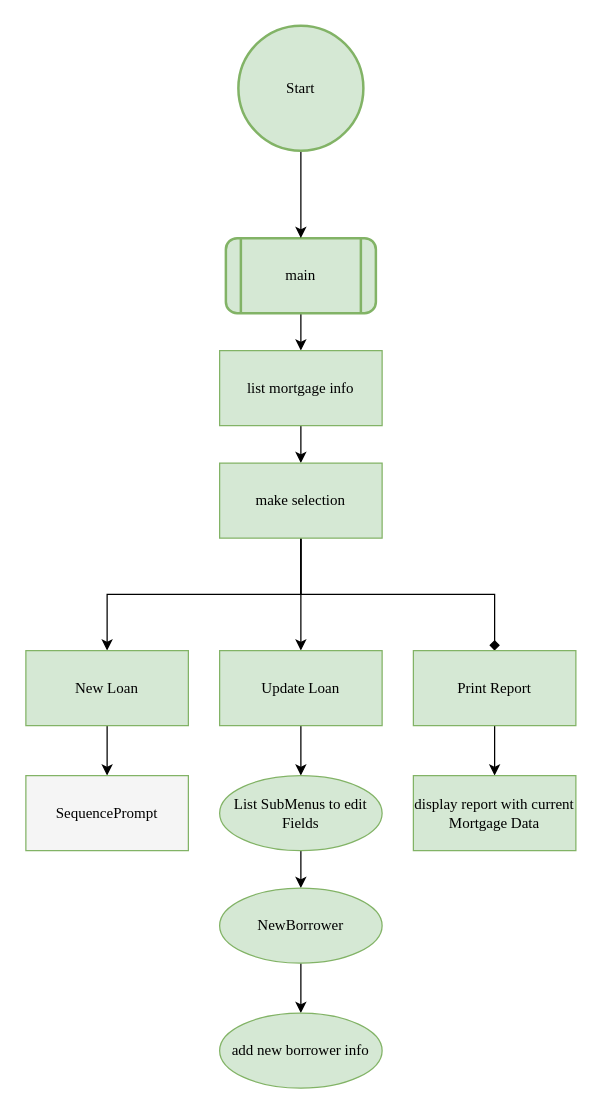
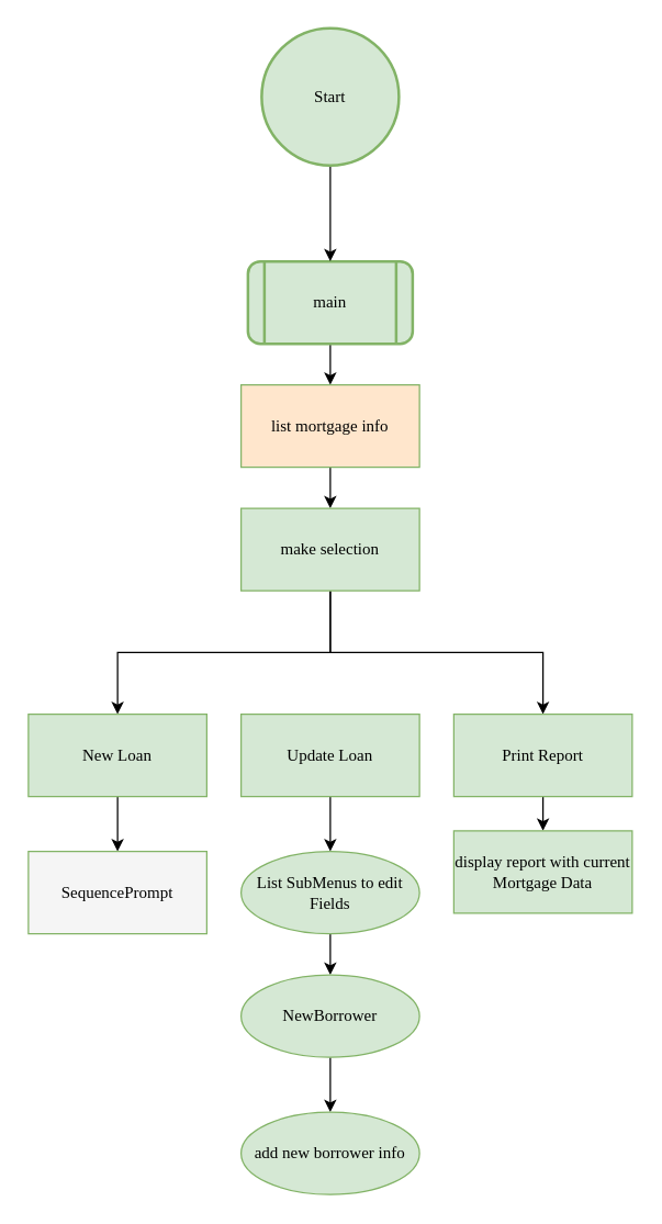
  <mxCell id="0" />
  <mxCell id="1" parent="0" />
  <mxCell id="2" style="edgeStyle=orthogonalEdgeStyle;rounded=0;orthogonalLoop=1;jettySize=auto;html=1;exitX=0.5;exitY=1;exitDx=0;exitDy=0;entryX=0.5;entryY=0;entryDx=0;entryDy=0;" parent="1" source="3" target="7" edge="1"><mxGeometry relative="1" as="geometry" /></mxCell>
  <mxCell id="3" value="main" style="shape=process;whiteSpace=wrap;html=1;backgroundOutline=1;fillColor=#d5e8d4;strokeColor=#82b366;rounded=1;fontFamily=SF Mono;strokeWidth=2;" parent="1" vertex="1"><mxGeometry x="180" y="190" width="120" height="60" as="geometry" /></mxCell>
  <mxCell id="4" style="edgeStyle=orthogonalEdgeStyle;rounded=0;orthogonalLoop=1;jettySize=auto;html=1;exitX=0.5;exitY=1;exitDx=0;exitDy=0;exitPerimeter=0;entryX=0.5;entryY=0;entryDx=0;entryDy=0;" parent="1" source="5" target="3" edge="1"><mxGeometry relative="1" as="geometry" /></mxCell>
  <mxCell id="5" value="&lt;font style=&quot;font-size: 12px&quot;&gt;Start&lt;/font&gt;" style="strokeWidth=2;html=1;shape=mxgraph.flowchart.start_2;whiteSpace=wrap;fillColor=#d5e8d4;strokeColor=#82b366;fontFamily=SF Mono;" parent="1" vertex="1"><mxGeometry x="190" y="20" width="100" height="100" as="geometry" /></mxCell>
  <mxCell id="6" style="edgeStyle=orthogonalEdgeStyle;rounded=0;orthogonalLoop=1;jettySize=auto;html=1;exitX=0.5;exitY=1;exitDx=0;exitDy=0;entryX=0.5;entryY=0;entryDx=0;entryDy=0;" edge="1" parent="1" source="7" target="11"><mxGeometry relative="1" as="geometry" /></mxCell>
- <mxCell id="7" value="&lt;font style=&quot;font-size: 12px&quot;&gt;list mortgage info&lt;/font&gt;" style="rounded=0;whiteSpace=wrap;html=1;fillColor=#d5e8d4;strokeColor=#82b366;fontFamily=SF Mono;" parent="1" vertex="1"><mxGeometry x="175" y="280" width="130" height="60" as="geometry" /></mxCell>
+ <mxCell id="7" value="&lt;font style=&quot;font-size: 12px&quot;&gt;list mortgage info&lt;/font&gt;" style="rounded=0;whiteSpace=wrap;html=1;fillColor=#ffe6cc;strokeColor=#82b366;fontFamily=SF Mono;" parent="1" vertex="1"><mxGeometry x="175" y="280" width="130" height="60" as="geometry" /></mxCell>
  <mxCell id="8" style="edgeStyle=orthogonalEdgeStyle;rounded=0;orthogonalLoop=1;jettySize=auto;html=1;exitX=0.5;exitY=1;exitDx=0;exitDy=0;entryX=0.5;entryY=0;entryDx=0;entryDy=0;" edge="1" parent="1" source="11" target="13"><mxGeometry relative="1" as="geometry" /></mxCell>
- <mxCell id="9" style="edgeStyle=orthogonalEdgeStyle;rounded=0;orthogonalLoop=1;jettySize=auto;html=1;exitX=0.5;exitY=1;exitDx=0;exitDy=0;entryX=0.5;entryY=0;entryDx=0;entryDy=0;" edge="1" parent="1" source="11" target="15"><mxGeometry relative="1" as="geometry" /></mxCell>
- <mxCell id="10" style="edgeStyle=orthogonalEdgeStyle;rounded=0;orthogonalLoop=1;jettySize=auto;html=1;exitX=0.5;exitY=1;exitDx=0;exitDy=0;entryX=0.5;entryY=0;entryDx=0;entryDy=0;endArrow=diamond;" edge="1" parent="1" source="11" target="17"><mxGeometry relative="1" as="geometry" /></mxCell>
+ <mxCell id="10" style="edgeStyle=orthogonalEdgeStyle;rounded=0;orthogonalLoop=1;jettySize=auto;html=1;exitX=0.5;exitY=1;exitDx=0;exitDy=0;entryX=0.5;entryY=0;entryDx=0;entryDy=0;" edge="1" parent="1" source="11" target="17"><mxGeometry relative="1" as="geometry" /></mxCell>
  <mxCell id="11" value="&lt;font style=&quot;font-size: 12px&quot;&gt;make selection&lt;/font&gt;" style="rounded=0;whiteSpace=wrap;html=1;fillColor=#d5e8d4;strokeColor=#82b366;fontFamily=SF Mono;" vertex="1" parent="1"><mxGeometry x="175" y="370" width="130" height="60" as="geometry" /></mxCell>
  <mxCell id="12" style="edgeStyle=orthogonalEdgeStyle;rounded=0;orthogonalLoop=1;jettySize=auto;html=1;exitX=0.5;exitY=1;exitDx=0;exitDy=0;entryX=0.5;entryY=0;entryDx=0;entryDy=0;" edge="1" parent="1" source="13" target="18"><mxGeometry relative="1" as="geometry" /></mxCell>
  <mxCell id="13" value="&lt;font style=&quot;font-size: 12px&quot;&gt;New Loan&lt;/font&gt;" style="rounded=0;whiteSpace=wrap;html=1;fillColor=#d5e8d4;strokeColor=#82b366;fontFamily=SF Mono;" vertex="1" parent="1"><mxGeometry x="20" y="520" width="130" height="60" as="geometry" /></mxCell>
  <mxCell id="14" style="edgeStyle=orthogonalEdgeStyle;rounded=0;orthogonalLoop=1;jettySize=auto;html=1;exitX=0.5;exitY=1;exitDx=0;exitDy=0;entryX=0.5;entryY=0;entryDx=0;entryDy=0;" edge="1" parent="1" source="15" target="20"><mxGeometry relative="1" as="geometry" /></mxCell>
  <mxCell id="15" value="&lt;font style=&quot;font-size: 12px&quot;&gt;Update Loan&lt;/font&gt;" style="rounded=0;whiteSpace=wrap;html=1;fillColor=#d5e8d4;strokeColor=#82b366;fontFamily=SF Mono;" vertex="1" parent="1"><mxGeometry x="175" y="520" width="130" height="60" as="geometry" /></mxCell>
  <mxCell id="16" style="edgeStyle=orthogonalEdgeStyle;rounded=0;orthogonalLoop=1;jettySize=auto;html=1;exitX=0.5;exitY=1;exitDx=0;exitDy=0;entryX=0.5;entryY=0;entryDx=0;entryDy=0;" edge="1" parent="1" source="17" target="21"><mxGeometry relative="1" as="geometry" /></mxCell>
  <mxCell id="17" value="&lt;font style=&quot;font-size: 12px&quot;&gt;Print Report&lt;/font&gt;" style="rounded=0;whiteSpace=wrap;html=1;fillColor=#d5e8d4;strokeColor=#82b366;fontFamily=SF Mono;" vertex="1" parent="1"><mxGeometry x="330" y="520" width="130" height="60" as="geometry" /></mxCell>
  <mxCell id="18" value="&lt;font style=&quot;font-size: 12px&quot;&gt;SequencePrompt&lt;/font&gt;" style="rounded=0;whiteSpace=wrap;html=1;fillColor=#f5f5f5;strokeColor=#82b366;fontFamily=SF Mono;" vertex="1" parent="1"><mxGeometry x="20" y="620" width="130" height="60" as="geometry" /></mxCell>
  <mxCell id="19" style="edgeStyle=orthogonalEdgeStyle;rounded=0;orthogonalLoop=1;jettySize=auto;html=1;exitX=0.5;exitY=1;exitDx=0;exitDy=0;entryX=0.5;entryY=0;entryDx=0;entryDy=0;" edge="1" parent="1" source="20" target="23"><mxGeometry relative="1" as="geometry" /></mxCell>
  <mxCell id="20" value="&lt;font style=&quot;font-size: 12px&quot;&gt;List SubMenus to edit Fields&lt;/font&gt;" style="ellipse;whiteSpace=wrap;html=1;fillColor=#d5e8d4;strokeColor=#82b366;fontFamily=SF Mono;" vertex="1" parent="1"><mxGeometry x="175" y="620" width="130" height="60" as="geometry" /></mxCell>
- <mxCell id="21" value="&lt;font style=&quot;font-size: 12px&quot;&gt;display report with current Mortgage Data&lt;/font&gt;" style="rounded=0;whiteSpace=wrap;html=1;fillColor=#d5e8d4;strokeColor=#82b366;fontFamily=SF Mono;" vertex="1" parent="1"><mxGeometry x="330" y="620" width="130" height="60" as="geometry" /></mxCell>
+ <mxCell id="21" value="&lt;font style=&quot;font-size: 12px&quot;&gt;display report with current Mortgage Data&lt;/font&gt;" style="rounded=0;whiteSpace=wrap;html=1;fillColor=#d5e8d4;strokeColor=#82b366;fontFamily=SF Mono;" vertex="1" parent="1"><mxGeometry x="330" y="605" width="130" height="60" as="geometry" /></mxCell>
  <mxCell id="22" style="edgeStyle=orthogonalEdgeStyle;rounded=0;orthogonalLoop=1;jettySize=auto;html=1;exitX=0.5;exitY=1;exitDx=0;exitDy=0;entryX=0.5;entryY=0;entryDx=0;entryDy=0;" edge="1" parent="1" source="23" target="24"><mxGeometry relative="1" as="geometry" /></mxCell>
  <mxCell id="23" value="&lt;font style=&quot;font-size: 12px&quot;&gt;NewBorrower&lt;br&gt;&lt;/font&gt;" style="ellipse;whiteSpace=wrap;html=1;fillColor=#d5e8d4;strokeColor=#82b366;fontFamily=SF Mono;" vertex="1" parent="1"><mxGeometry x="175" y="710" width="130" height="60" as="geometry" /></mxCell>
  <mxCell id="24" value="add new borrower info" style="ellipse;whiteSpace=wrap;html=1;fillColor=#d5e8d4;strokeColor=#82b366;fontFamily=SF Mono;" vertex="1" parent="1"><mxGeometry x="175" y="810" width="130" height="60" as="geometry" /></mxCell>
